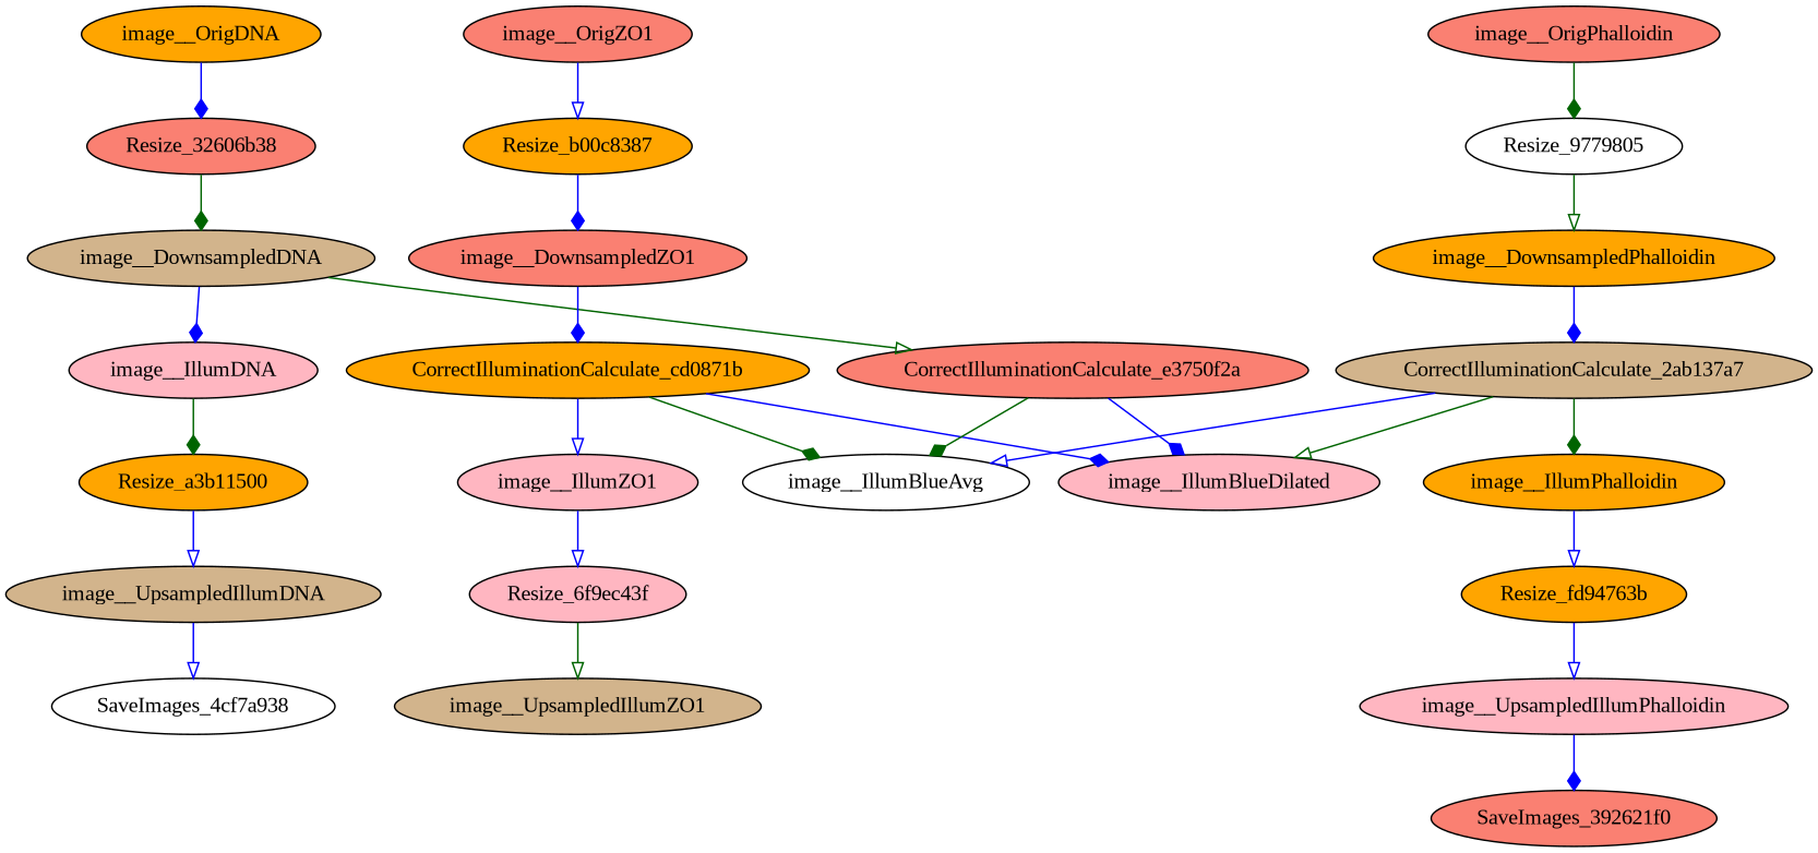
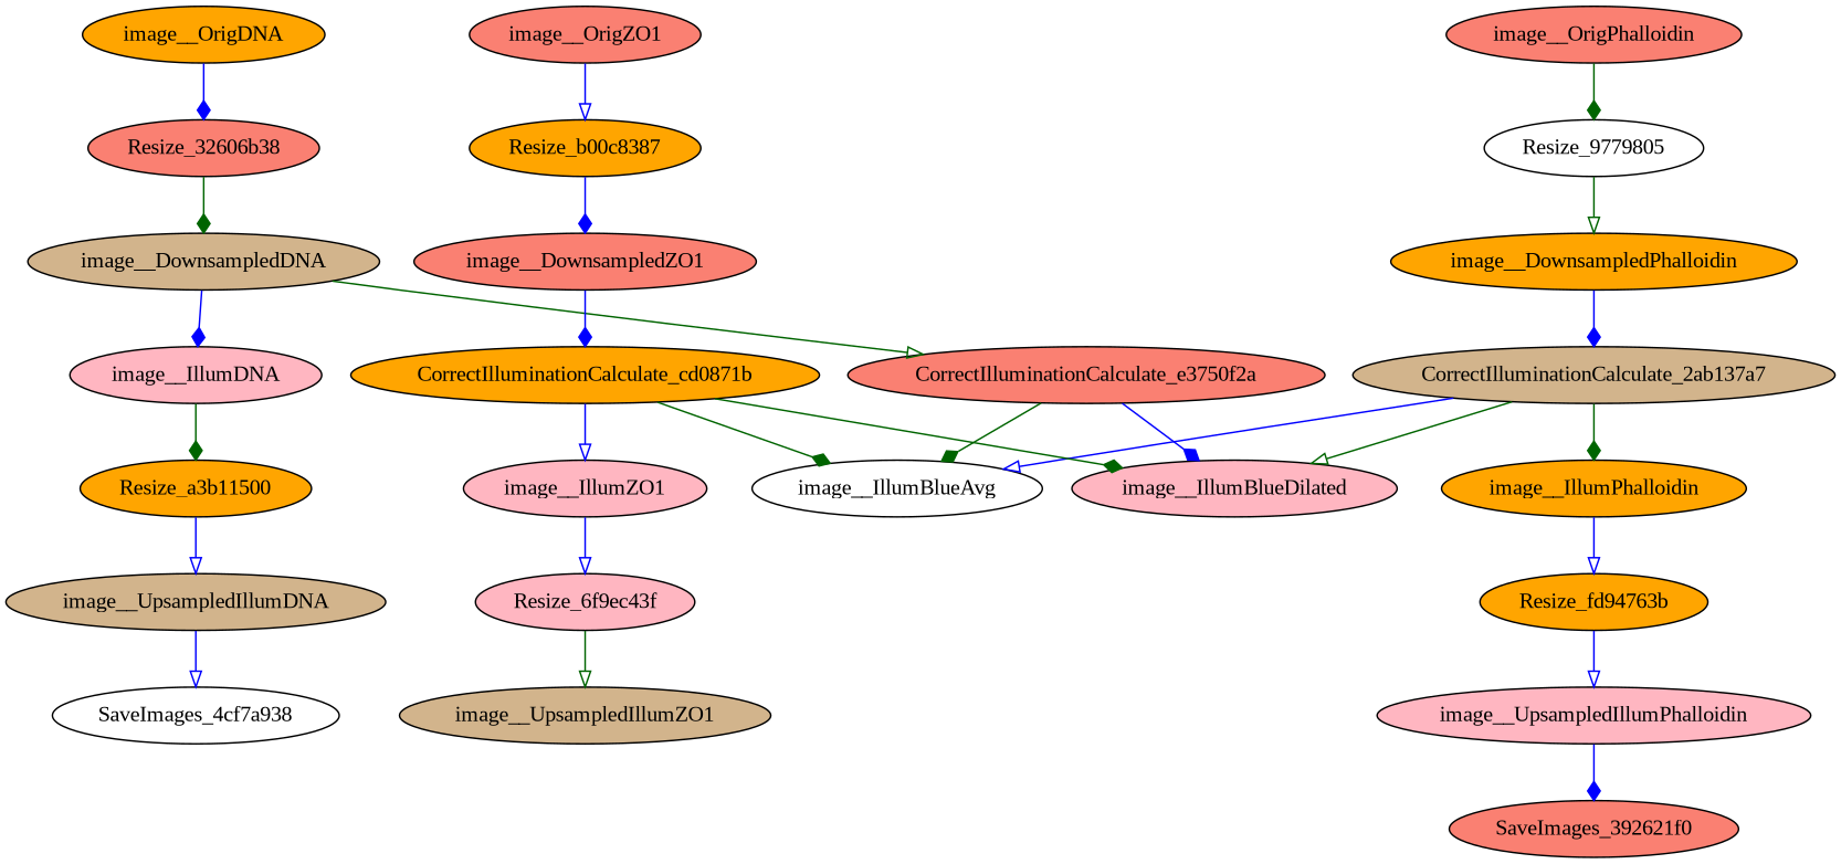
  strict digraph {
    fontname="Liberation Serif"
    node [fillcolor=orange fontname="Liberation Serif" style=filled type=image]
    edge [arrowhead=diamond color=blue fontname="Liberation Serif"]
    CorrectIlluminationCalculate_2ab137a7 [fillcolor=tan type=module]
    image__IllumBlueAvg [fillcolor=white]
    image__IllumBlueDilated [fillcolor=lightpink]
    image__IllumPhalloidin
    Resize_fd94763b [type=module]
    CorrectIlluminationCalculate_cd0871b [type=module]
    image__IllumZO1 [fillcolor=lightpink]
    Resize_6f9ec43f [fillcolor=lightpink type=module]
    CorrectIlluminationCalculate_e3750f2a [fillcolor=salmon type=module]
    image__IllumDNA [fillcolor=lightpink]
    Resize_a3b11500 [type=module]
    Resize_32606b38 [fillcolor=salmon type=module]
    image__DownsampledDNA [fillcolor=tan]
    image__UpsampledIllumZO1 [fillcolor=tan]
    Resize_9779805 [fillcolor=white type=module]
    image__DownsampledPhalloidin
    image__UpsampledIllumDNA [fillcolor=tan]
    SaveImages_4cf7a938 [fillcolor=white type=module]
    Resize_b00c8387 [type=module]
    image__DownsampledZO1 [fillcolor=salmon]
    image__UpsampledIllumPhalloidin [fillcolor=lightpink]
    SaveImages_392621f0 [fillcolor=salmon type=module]
    image__OrigDNA
    image__OrigPhalloidin [fillcolor=salmon]
    image__OrigZO1 [fillcolor=salmon]
    CorrectIlluminationCalculate_2ab137a7 -> image__IllumBlueAvg [arrowhead=onormal]
    CorrectIlluminationCalculate_2ab137a7 -> image__IllumBlueDilated [arrowhead=onormal color=darkgreen]
    CorrectIlluminationCalculate_2ab137a7 -> image__IllumPhalloidin [color=darkgreen]
    image__IllumPhalloidin -> Resize_fd94763b [arrowhead=onormal]
    Resize_fd94763b -> image__UpsampledIllumPhalloidin [arrowhead=onormal]
    CorrectIlluminationCalculate_cd0871b -> image__IllumBlueAvg [color=darkgreen]
-   CorrectIlluminationCalculate_cd0871b -> image__IllumBlueDilated
+   CorrectIlluminationCalculate_cd0871b -> image__IllumBlueDilated [color=darkgreen]
    CorrectIlluminationCalculate_cd0871b -> image__IllumZO1 [arrowhead=onormal]
    image__IllumZO1 -> Resize_6f9ec43f [arrowhead=onormal]
    Resize_6f9ec43f -> image__UpsampledIllumZO1 [arrowhead=onormal color=darkgreen]
    CorrectIlluminationCalculate_e3750f2a -> image__IllumBlueAvg [color=darkgreen]
    CorrectIlluminationCalculate_e3750f2a -> image__IllumBlueDilated
    image__IllumDNA -> Resize_a3b11500 [color=darkgreen]
    Resize_a3b11500 -> image__UpsampledIllumDNA [arrowhead=onormal]
    Resize_32606b38 -> image__DownsampledDNA [color=darkgreen]
    image__DownsampledDNA -> CorrectIlluminationCalculate_e3750f2a [arrowhead=onormal color=darkgreen]
    image__DownsampledDNA -> image__IllumDNA
    Resize_9779805 -> image__DownsampledPhalloidin [arrowhead=onormal color=darkgreen]
    image__DownsampledPhalloidin -> CorrectIlluminationCalculate_2ab137a7
    image__UpsampledIllumDNA -> SaveImages_4cf7a938 [arrowhead=onormal]
    Resize_b00c8387 -> image__DownsampledZO1
    image__DownsampledZO1 -> CorrectIlluminationCalculate_cd0871b
    image__UpsampledIllumPhalloidin -> SaveImages_392621f0
    image__OrigDNA -> Resize_32606b38
    image__OrigPhalloidin -> Resize_9779805 [color=darkgreen]
    image__OrigZO1 -> Resize_b00c8387 [arrowhead=onormal]
  }
